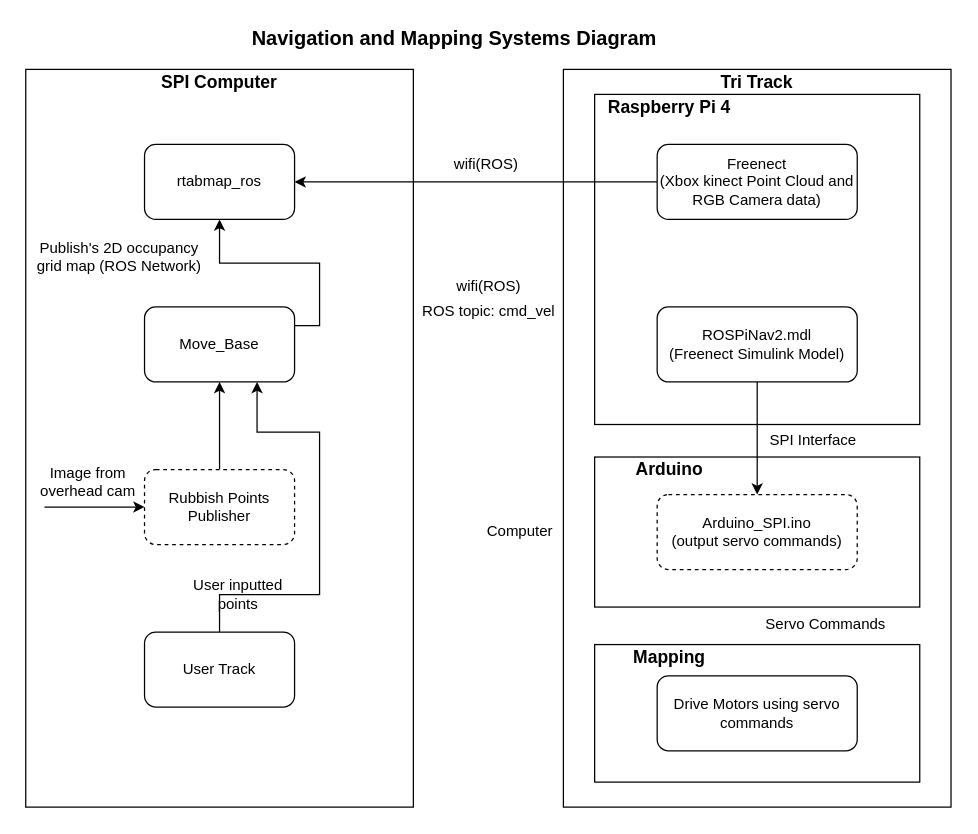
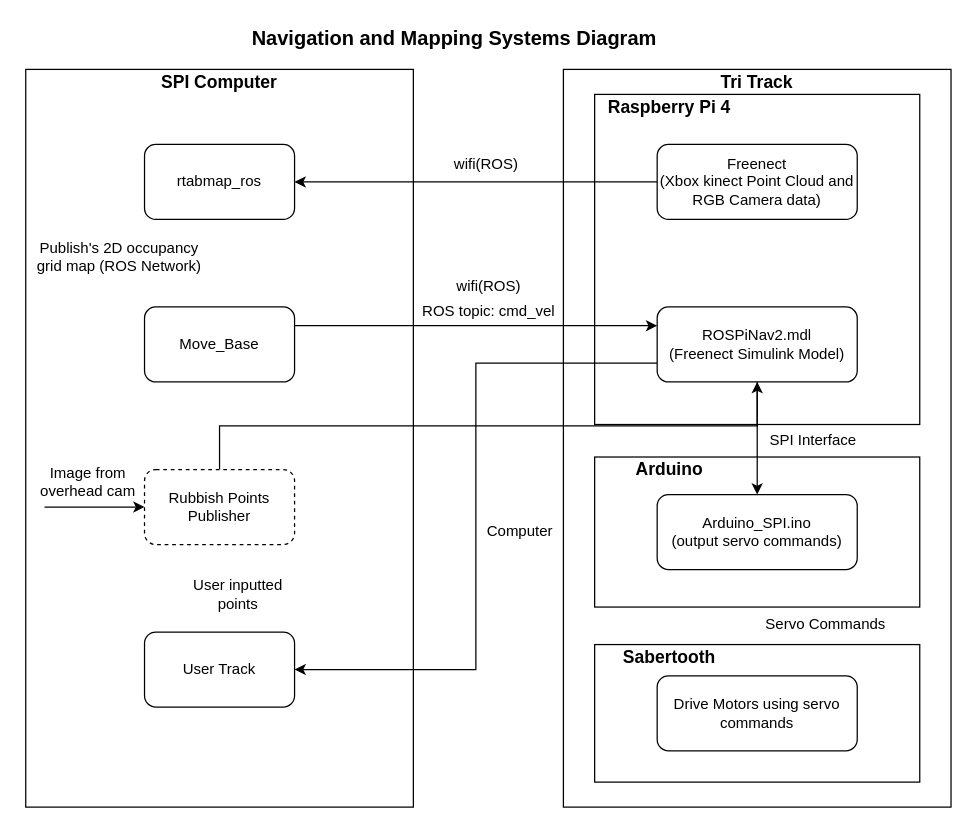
  <mxCell id="0" />
  <mxCell id="1" parent="0" />
  <mxCell id="2" value="" style="rounded=0;whiteSpace=wrap;html=1;connectable=0;allowArrows=0;recursiveResize=0;editable=0;" vertex="1" parent="1"><mxGeometry x="450" y="55" width="310" height="590" as="geometry" /></mxCell>
  <mxCell id="3" value="" style="rounded=0;whiteSpace=wrap;html=1;" vertex="1" parent="1"><mxGeometry x="475" y="365" width="260" height="120" as="geometry" /></mxCell>
  <mxCell id="4" value="" style="rounded=0;whiteSpace=wrap;html=1;" vertex="1" parent="1"><mxGeometry x="475" y="75" width="260" height="264" as="geometry" /></mxCell>
  <mxCell id="5" value="" style="rounded=0;whiteSpace=wrap;html=1;connectable=0;allowArrows=0;recursiveResize=0;editable=0;" vertex="1" parent="1"><mxGeometry x="20" y="55" width="310" height="590" as="geometry" /></mxCell>
  <mxCell id="6" value="&lt;b&gt;&lt;font style=&quot;font-size: 14px&quot;&gt;SPI Computer&lt;/font&gt;&lt;/b&gt;" style="text;html=1;strokeColor=none;fillColor=none;align=center;verticalAlign=middle;whiteSpace=wrap;rounded=0;" vertex="1" parent="1"><mxGeometry x="115" y="55" width="120" height="20" as="geometry" /></mxCell>
  <mxCell id="7" value="rtabmap_ros" style="rounded=1;whiteSpace=wrap;html=1;" vertex="1" parent="1"><mxGeometry x="115" y="115" width="120" height="60" as="geometry" /></mxCell>
- <mxCell id="8" style="edgeStyle=orthogonalEdgeStyle;rounded=0;orthogonalLoop=1;jettySize=auto;html=1;exitX=1;exitY=0.25;exitDx=0;exitDy=0;startArrow=none;startFill=0;endArrow=classic;endFill=1;" edge="1" parent="1" source="9" target="7"><mxGeometry relative="1" as="geometry" /></mxCell>
+ <mxCell id="8" style="edgeStyle=orthogonalEdgeStyle;rounded=0;orthogonalLoop=1;jettySize=auto;html=1;exitX=1;exitY=0.25;exitDx=0;exitDy=0;startArrow=none;startFill=0;endArrow=classic;endFill=1;entryX=0;entryY=0.25;entryDx=0;entryDy=0;" edge="1" parent="1" source="9" target="24"><mxGeometry relative="1" as="geometry" /></mxCell>
  <mxCell id="9" value="Move_Base" style="rounded=1;whiteSpace=wrap;html=1;" vertex="1" parent="1"><mxGeometry x="115" y="245" width="120" height="60" as="geometry" /></mxCell>
- <mxCell id="10" style="edgeStyle=orthogonalEdgeStyle;rounded=0;orthogonalLoop=1;jettySize=auto;html=1;exitX=0.5;exitY=0;exitDx=0;exitDy=0;entryX=0.5;entryY=1;entryDx=0;entryDy=0;" edge="1" parent="1" source="12" target="9"><mxGeometry relative="1" as="geometry" /></mxCell>
+ <mxCell id="10" style="edgeStyle=orthogonalEdgeStyle;rounded=0;orthogonalLoop=1;jettySize=auto;html=1;exitX=0.5;exitY=0;exitDx=0;exitDy=0;" edge="1" parent="1" source="12" target="24"><mxGeometry relative="1" as="geometry" /></mxCell>
  <mxCell id="11" style="edgeStyle=orthogonalEdgeStyle;rounded=0;orthogonalLoop=1;jettySize=auto;html=1;exitX=0;exitY=0.5;exitDx=0;exitDy=0;startArrow=classic;startFill=1;endArrow=none;endFill=0;" edge="1" parent="1" source="12"><mxGeometry relative="1" as="geometry"><mxPoint x="35" y="405" as="targetPoint" /></mxGeometry></mxCell>
  <mxCell id="12" value="Rubbish Points Publisher" style="rounded=1;whiteSpace=wrap;html=1;dashed=1;" vertex="1" parent="1"><mxGeometry x="115" y="375" width="120" height="60" as="geometry" /></mxCell>
- <mxCell id="13" style="edgeStyle=orthogonalEdgeStyle;rounded=0;orthogonalLoop=1;jettySize=auto;html=1;exitX=0.5;exitY=0;exitDx=0;exitDy=0;startArrow=none;startFill=0;endArrow=classic;endFill=1;entryX=0.75;entryY=1;entryDx=0;entryDy=0;" edge="1" parent="1" source="14" target="9"><mxGeometry relative="1" as="geometry"><mxPoint x="485" y="495" as="targetPoint" /><Array as="points"><mxPoint x="175" y="475" /><mxPoint x="255" y="475" /><mxPoint x="255" y="345" /><mxPoint x="205" y="345" /></Array></mxGeometry></mxCell>
  <mxCell id="14" value="User Track" style="rounded=1;whiteSpace=wrap;html=1;" vertex="1" parent="1"><mxGeometry x="115" y="505" width="120" height="60" as="geometry" /></mxCell>
  <mxCell id="15" value="Publish's 2D occupancy grid map (ROS Network)" style="text;html=1;strokeColor=none;fillColor=none;align=center;verticalAlign=middle;whiteSpace=wrap;rounded=0;" vertex="1" parent="1"><mxGeometry x="25" y="195" width="140" height="20" as="geometry" /></mxCell>
  <mxCell id="16" value="Image from overhead cam" style="text;html=1;strokeColor=none;fillColor=none;align=center;verticalAlign=middle;whiteSpace=wrap;rounded=0;" vertex="1" parent="1"><mxGeometry x="25" y="375" width="90" height="20" as="geometry" /></mxCell>
  <mxCell id="17" value="User inputted points" style="text;html=1;strokeColor=none;fillColor=none;align=center;verticalAlign=middle;whiteSpace=wrap;rounded=0;" vertex="1" parent="1"><mxGeometry x="150" y="465" width="80" height="20" as="geometry" /></mxCell>
  <mxCell id="18" style="edgeStyle=orthogonalEdgeStyle;rounded=0;orthogonalLoop=1;jettySize=auto;html=1;exitX=0;exitY=0.5;exitDx=0;exitDy=0;entryX=1;entryY=0.5;entryDx=0;entryDy=0;startArrow=none;startFill=0;endArrow=classic;endFill=1;" edge="1" parent="1" source="19" target="7"><mxGeometry relative="1" as="geometry" /></mxCell>
  <mxCell id="19" value="Freenect&lt;br&gt;(Xbox kinect Point Cloud and RGB Camera data)" style="rounded=1;whiteSpace=wrap;html=1;" vertex="1" parent="1"><mxGeometry x="525" y="115" width="160" height="60" as="geometry" /></mxCell>
  <mxCell id="20" value="&lt;b&gt;&lt;font style=&quot;font-size: 14px&quot;&gt;Tri Track&lt;/font&gt;&lt;/b&gt;" style="text;html=1;strokeColor=none;fillColor=none;align=center;verticalAlign=middle;whiteSpace=wrap;rounded=0;" vertex="1" parent="1"><mxGeometry x="545" y="55" width="120" height="20" as="geometry" /></mxCell>
  <mxCell id="21" value="wifi(ROS)" style="text;html=1;align=center;verticalAlign=middle;resizable=0;points=[];;autosize=1;" vertex="1" parent="1"><mxGeometry x="353" y="121" width="70" height="20" as="geometry" /></mxCell>
  <mxCell id="22" style="edgeStyle=orthogonalEdgeStyle;rounded=0;orthogonalLoop=1;jettySize=auto;html=1;exitX=0.5;exitY=1;exitDx=0;exitDy=0;startArrow=none;startFill=0;endArrow=classic;endFill=1;" edge="1" parent="1" source="24" target="29"><mxGeometry relative="1" as="geometry" /></mxCell>
+ <mxCell id="23" style="edgeStyle=orthogonalEdgeStyle;rounded=0;orthogonalLoop=1;jettySize=auto;html=1;exitX=0;exitY=0.75;exitDx=0;exitDy=0;entryX=1;entryY=0.5;entryDx=0;entryDy=0;startArrow=none;startFill=0;endArrow=classic;endFill=1;" edge="1" parent="1" source="24" target="14"><mxGeometry relative="1" as="geometry" /></mxCell>
  <mxCell id="24" value="ROSPiNav2.mdl&lt;br&gt;(Freenect Simulink Model)" style="rounded=1;whiteSpace=wrap;html=1;" vertex="1" parent="1"><mxGeometry x="525" y="245" width="160" height="60" as="geometry" /></mxCell>
  <mxCell id="25" value="&lt;b&gt;&lt;font style=&quot;font-size: 14px&quot;&gt;Raspberry Pi 4&lt;/font&gt;&lt;/b&gt;" style="text;html=1;strokeColor=none;fillColor=none;align=center;verticalAlign=middle;whiteSpace=wrap;rounded=0;" vertex="1" parent="1"><mxGeometry x="475" y="75" width="120" height="20" as="geometry" /></mxCell>
  <mxCell id="26" value="wifi(ROS)" style="text;html=1;align=center;verticalAlign=middle;resizable=0;points=[];;autosize=1;" vertex="1" parent="1"><mxGeometry x="355" y="219" width="70" height="20" as="geometry" /></mxCell>
  <mxCell id="27" value="ROS topic: cmd_vel" style="text;html=1;align=center;verticalAlign=middle;resizable=0;points=[];;autosize=1;" vertex="1" parent="1"><mxGeometry x="330" y="239" width="120" height="20" as="geometry" /></mxCell>
  <mxCell id="28" value="&lt;b&gt;&lt;font style=&quot;font-size: 14px&quot;&gt;Arduino&lt;/font&gt;&lt;/b&gt;" style="text;html=1;strokeColor=none;fillColor=none;align=center;verticalAlign=middle;whiteSpace=wrap;rounded=0;" vertex="1" parent="1"><mxGeometry x="475" y="365" width="120" height="20" as="geometry" /></mxCell>
- <mxCell id="29" value="Arduino_SPI.ino&lt;br&gt;(output servo commands)" style="rounded=1;whiteSpace=wrap;html=1;dashed=1;" vertex="1" parent="1"><mxGeometry x="525" y="395" width="160" height="60" as="geometry" /></mxCell>
+ <mxCell id="29" value="Arduino_SPI.ino&lt;br&gt;(output servo commands)" style="rounded=1;whiteSpace=wrap;html=1;" vertex="1" parent="1"><mxGeometry x="525" y="395" width="160" height="60" as="geometry" /></mxCell>
  <mxCell id="30" value="SPI Interface" style="text;html=1;strokeColor=none;fillColor=none;align=center;verticalAlign=middle;whiteSpace=wrap;rounded=0;" vertex="1" parent="1"><mxGeometry x="605" y="342" width="90" height="20" as="geometry" /></mxCell>
  <mxCell id="31" value="" style="rounded=0;whiteSpace=wrap;html=1;" vertex="1" parent="1"><mxGeometry x="475" y="515" width="260" height="110" as="geometry" /></mxCell>
- <mxCell id="32" value="&lt;b&gt;&lt;font style=&quot;font-size: 14px&quot;&gt;Mapping&lt;/font&gt;&lt;/b&gt;" style="text;html=1;strokeColor=none;fillColor=none;align=center;verticalAlign=middle;whiteSpace=wrap;rounded=0;" vertex="1" parent="1"><mxGeometry x="475" y="515" width="120" height="20" as="geometry" /></mxCell>
+ <mxCell id="32" value="&lt;b&gt;&lt;font style=&quot;font-size: 14px&quot;&gt;Sabertooth&lt;/font&gt;&lt;/b&gt;" style="text;html=1;strokeColor=none;fillColor=none;align=center;verticalAlign=middle;whiteSpace=wrap;rounded=0;" vertex="1" parent="1"><mxGeometry x="475" y="515" width="120" height="20" as="geometry" /></mxCell>
  <mxCell id="33" value="Drive Motors using servo commands" style="rounded=1;whiteSpace=wrap;html=1;" vertex="1" parent="1"><mxGeometry x="525" y="540" width="160" height="60" as="geometry" /></mxCell>
  <mxCell id="34" value="Servo Commands" style="text;html=1;strokeColor=none;fillColor=none;align=center;verticalAlign=middle;whiteSpace=wrap;rounded=0;" vertex="1" parent="1"><mxGeometry x="605" y="489" width="110" height="20" as="geometry" /></mxCell>
  <mxCell id="35" value="Computer" style="text;html=1;align=center;verticalAlign=middle;resizable=0;points=[];;autosize=1;" vertex="1" parent="1"><mxGeometry x="380" y="415" width="70" height="20" as="geometry" /></mxCell>
  <mxCell id="36" value="&lt;font style=&quot;font-size: 16px&quot;&gt;&lt;b&gt;Navigation and Mapping Systems Diagram&lt;/b&gt;&lt;/font&gt;" style="text;html=1;strokeColor=none;fillColor=none;align=center;verticalAlign=middle;whiteSpace=wrap;rounded=0;" vertex="1" parent="1"><mxGeometry x="188" y="20" width="350" height="20" as="geometry" /></mxCell>
